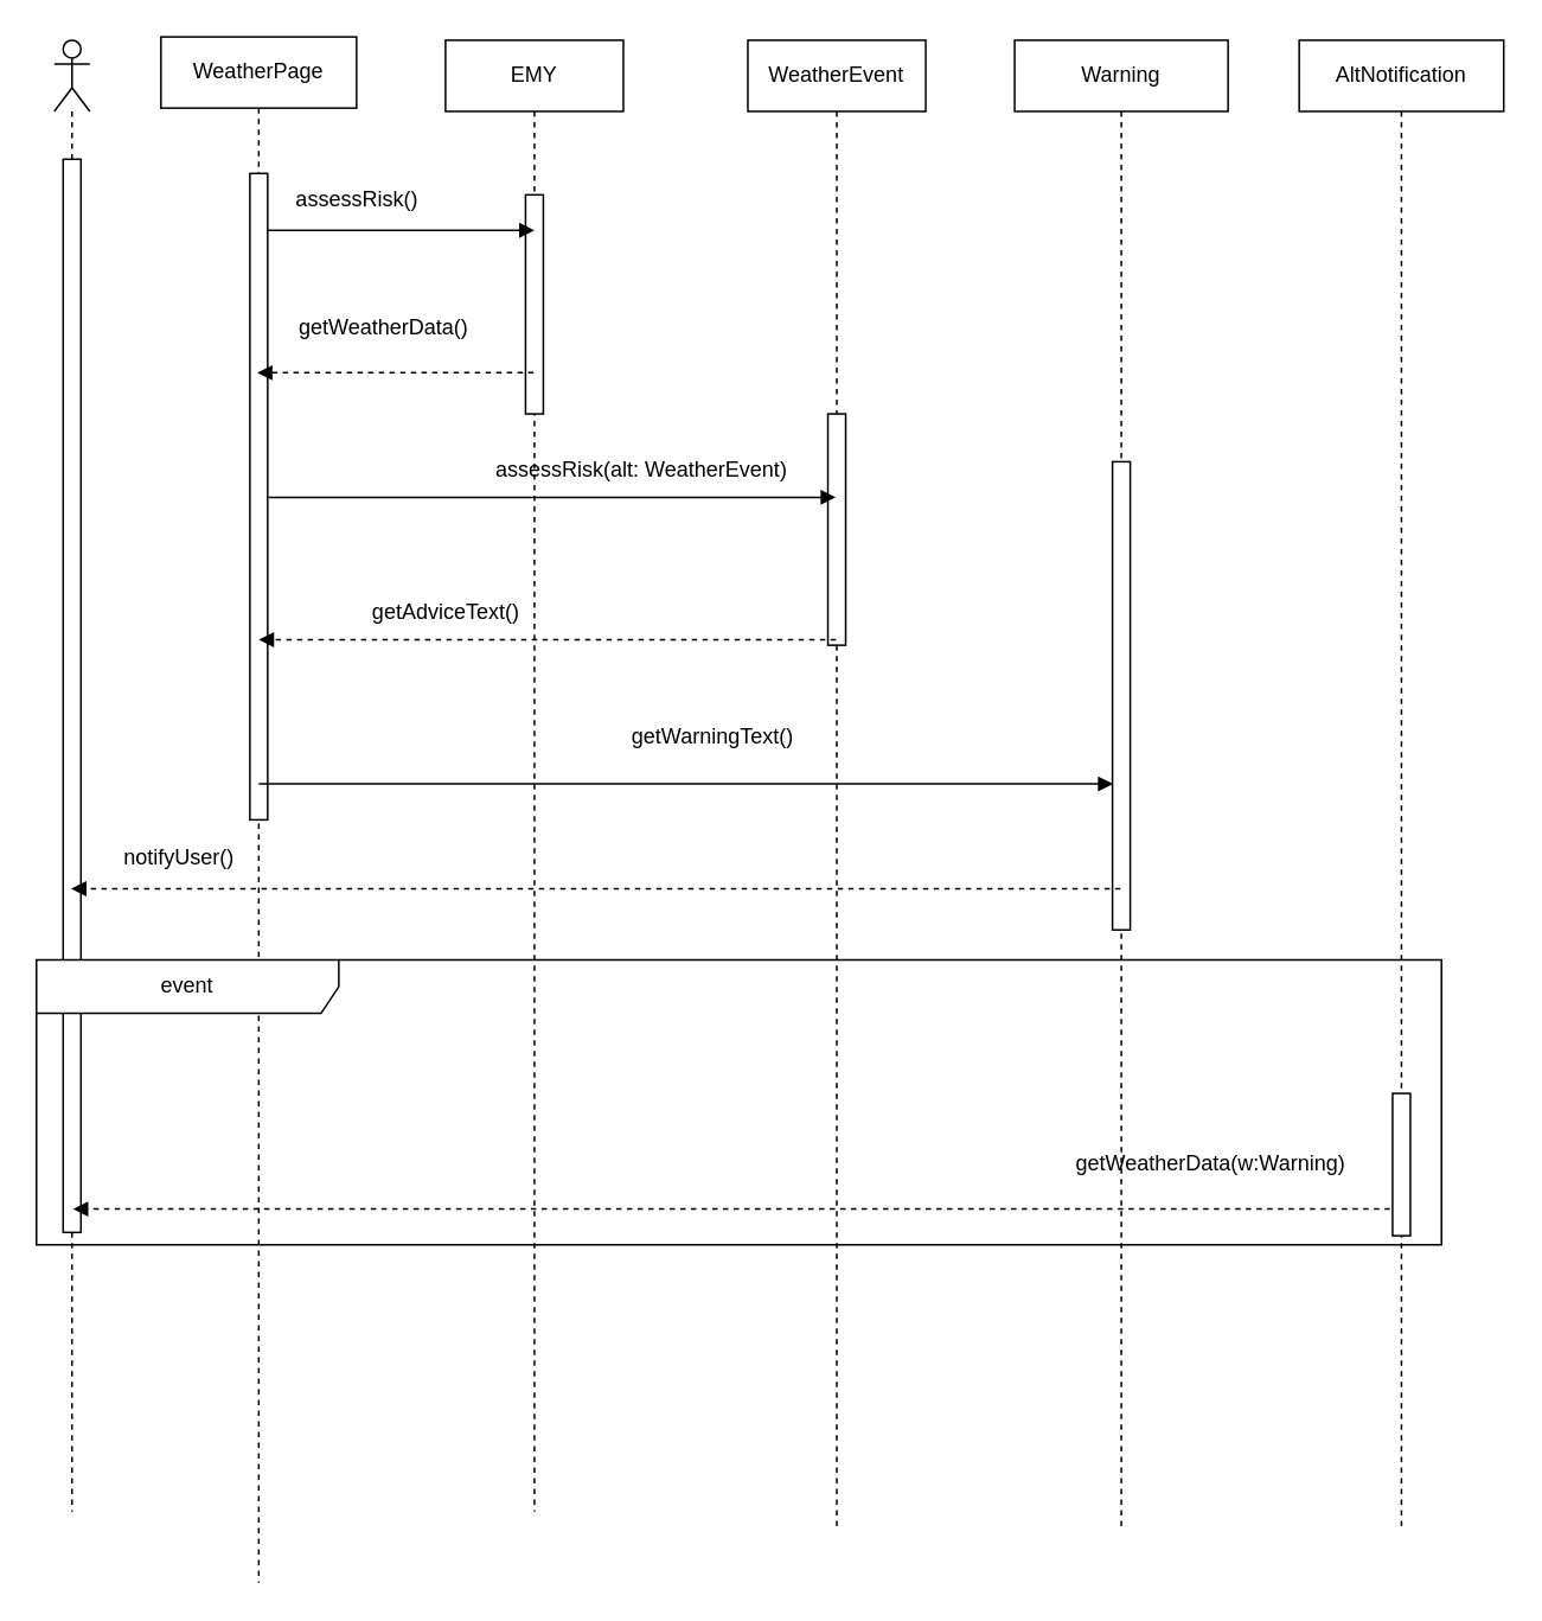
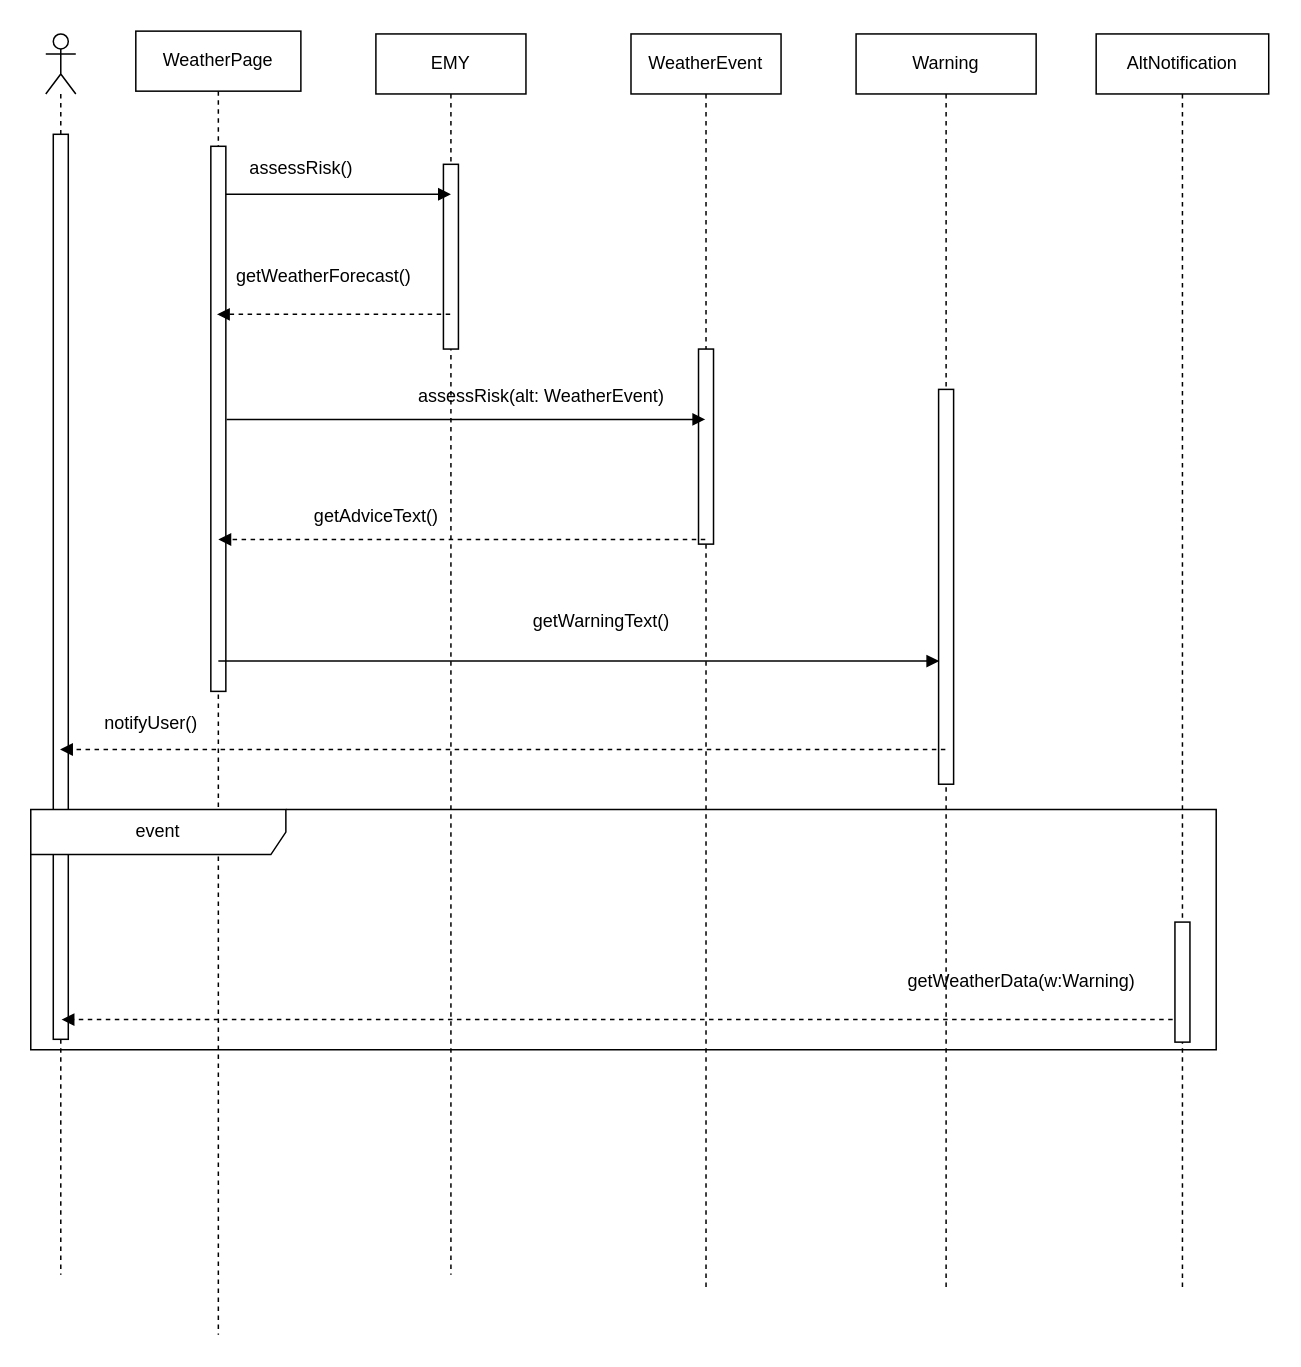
  <mxCell id="0" />
  <mxCell id="1" parent="0" />
  <mxCell id="2" value="Warning" style="shape=umlLifeline;perimeter=lifelinePerimeter;whiteSpace=wrap;html=1;container=1;dropTarget=0;collapsible=0;recursiveResize=0;outlineConnect=0;portConstraint=eastwest;newEdgeStyle={&quot;curved&quot;:0,&quot;rounded&quot;:0};" parent="1" vertex="1"><mxGeometry x="570" y="22.12" width="120" height="836.88" as="geometry" /></mxCell>
  <mxCell id="3" value="" style="html=1;points=[[0,0,0,0,5],[0,1,0,0,-5],[1,0,0,0,5],[1,1,0,0,-5]];perimeter=orthogonalPerimeter;outlineConnect=0;targetShapes=umlLifeline;portConstraint=eastwest;newEdgeStyle={&quot;curved&quot;:0,&quot;rounded&quot;:0};" parent="2" vertex="1"><mxGeometry x="55" y="236.88" width="10" height="263.12" as="geometry" /></mxCell>
  <mxCell id="4" value="" style="html=1;verticalAlign=bottom;labelBackgroundColor=none;endArrow=block;endFill=1;rounded=0;" parent="2" source="3" target="2" edge="1"><mxGeometry width="160" relative="1" as="geometry"><mxPoint x="-420" y="296.88" as="sourcePoint" /><mxPoint x="-260" y="296.88" as="targetPoint" /></mxGeometry></mxCell>
  <mxCell id="5" value="WeatherEvent" style="shape=umlLifeline;perimeter=lifelinePerimeter;whiteSpace=wrap;html=1;container=1;dropTarget=0;collapsible=0;recursiveResize=0;outlineConnect=0;portConstraint=eastwest;newEdgeStyle={&quot;curved&quot;:0,&quot;rounded&quot;:0};" parent="1" vertex="1"><mxGeometry x="420" y="22.12" width="100" height="836.88" as="geometry" /></mxCell>
  <mxCell id="6" value="" style="html=1;points=[[0,0,0,0,5],[0,1,0,0,-5],[1,0,0,0,5],[1,1,0,0,-5]];perimeter=orthogonalPerimeter;outlineConnect=0;targetShapes=umlLifeline;portConstraint=eastwest;newEdgeStyle={&quot;curved&quot;:0,&quot;rounded&quot;:0};" parent="5" vertex="1"><mxGeometry x="45" y="210" width="10" height="130" as="geometry" /></mxCell>
  <mxCell id="7" value="WeatherPage" style="shape=umlLifeline;perimeter=lifelinePerimeter;whiteSpace=wrap;html=1;container=1;dropTarget=0;collapsible=0;recursiveResize=0;outlineConnect=0;portConstraint=eastwest;newEdgeStyle={&quot;curved&quot;:0,&quot;rounded&quot;:0};" parent="1" vertex="1"><mxGeometry x="90" y="20.25" width="110" height="868.75" as="geometry" /></mxCell>
  <mxCell id="8" value="" style="html=1;points=[[0,0,0,0,5],[0,1,0,0,-5],[1,0,0,0,5],[1,1,0,0,-5]];perimeter=orthogonalPerimeter;outlineConnect=0;targetShapes=umlLifeline;portConstraint=eastwest;newEdgeStyle={&quot;curved&quot;:0,&quot;rounded&quot;:0};" parent="7" vertex="1"><mxGeometry x="50" y="76.75" width="10" height="363.25" as="geometry" /></mxCell>
  <mxCell id="9" value="AltNotification" style="shape=umlLifeline;perimeter=lifelinePerimeter;whiteSpace=wrap;html=1;container=1;dropTarget=0;collapsible=0;recursiveResize=0;outlineConnect=0;portConstraint=eastwest;newEdgeStyle={&quot;curved&quot;:0,&quot;rounded&quot;:0};" parent="1" vertex="1"><mxGeometry x="730" y="22.12" width="115" height="836.88" as="geometry" /></mxCell>
  <mxCell id="10" value="ΕΜΥ" style="shape=umlLifeline;perimeter=lifelinePerimeter;whiteSpace=wrap;html=1;container=1;dropTarget=0;collapsible=0;recursiveResize=0;outlineConnect=0;portConstraint=eastwest;newEdgeStyle={&quot;curved&quot;:0,&quot;rounded&quot;:0};" parent="1" vertex="1"><mxGeometry x="250" y="22.12" width="100" height="826.88" as="geometry" /></mxCell>
  <mxCell id="11" value="" style="html=1;points=[[0,0,0,0,5],[0,1,0,0,-5],[1,0,0,0,5],[1,1,0,0,-5]];perimeter=orthogonalPerimeter;outlineConnect=0;targetShapes=umlLifeline;portConstraint=eastwest;newEdgeStyle={&quot;curved&quot;:0,&quot;rounded&quot;:0};" parent="10" vertex="1"><mxGeometry x="45" y="86.88" width="10" height="123.12" as="geometry" /></mxCell>
  <mxCell id="12" value="" style="html=1;verticalAlign=bottom;labelBackgroundColor=none;endArrow=block;endFill=1;rounded=0;" parent="1" edge="1"><mxGeometry width="160" relative="1" as="geometry"><mxPoint x="150" y="129" as="sourcePoint" /><mxPoint x="300" y="129" as="targetPoint" /></mxGeometry></mxCell>
  <mxCell id="13" value="assessRisk()" style="text;html=1;align=center;verticalAlign=middle;resizable=0;points=[];autosize=1;strokeColor=none;fillColor=none;" parent="1" vertex="1"><mxGeometry x="140" y="97" width="120" height="30" as="geometry" /></mxCell>
  <mxCell id="14" value="" style="html=1;verticalAlign=bottom;labelBackgroundColor=none;endArrow=block;endFill=1;rounded=0;" parent="1" target="5" edge="1"><mxGeometry width="160" relative="1" as="geometry"><mxPoint x="150.5" y="279" as="sourcePoint" /><mxPoint x="460" y="279" as="targetPoint" /></mxGeometry></mxCell>
  <mxCell id="15" value="assessRisk(alt: WeatherEvent)" style="text;html=1;align=center;verticalAlign=middle;resizable=0;points=[];autosize=1;strokeColor=none;fillColor=none;" parent="1" vertex="1"><mxGeometry x="260" y="249" width="200" height="30" as="geometry" /></mxCell>
  <mxCell id="16" value="getWarningText()" style="text;html=1;align=center;verticalAlign=middle;resizable=0;points=[];autosize=1;strokeColor=none;fillColor=none;" parent="1" vertex="1"><mxGeometry x="345" y="399" width="110" height="30" as="geometry" /></mxCell>
  <mxCell id="17" value="" style="shape=umlLifeline;perimeter=lifelinePerimeter;whiteSpace=wrap;html=1;container=1;dropTarget=0;collapsible=0;recursiveResize=0;outlineConnect=0;portConstraint=eastwest;newEdgeStyle={&quot;curved&quot;:0,&quot;rounded&quot;:0};participant=umlActor;" parent="1" vertex="1"><mxGeometry x="30" y="22.12" width="20" height="826.88" as="geometry" /></mxCell>
  <mxCell id="18" value="" style="html=1;points=[[0,0,0,0,5],[0,1,0,0,-5],[1,0,0,0,5],[1,1,0,0,-5]];perimeter=orthogonalPerimeter;outlineConnect=0;targetShapes=umlLifeline;portConstraint=eastwest;newEdgeStyle={&quot;curved&quot;:0,&quot;rounded&quot;:0};" vertex="1" parent="17"><mxGeometry x="5" y="66.88" width="10" height="603.12" as="geometry" /></mxCell>
  <mxCell id="19" value="" style="html=1;verticalAlign=bottom;labelBackgroundColor=none;endArrow=block;endFill=1;dashed=1;rounded=0;" parent="1" edge="1"><mxGeometry width="160" relative="1" as="geometry"><mxPoint x="299.5" y="209" as="sourcePoint" /><mxPoint x="144.071" y="209" as="targetPoint" /></mxGeometry></mxCell>
- <mxCell id="20" value="getWeatherData()" style="text;html=1;align=center;verticalAlign=middle;resizable=0;points=[];autosize=1;strokeColor=none;fillColor=none;" parent="1" vertex="1"><mxGeometry x="145" y="169" width="140" height="30" as="geometry" /></mxCell>
+ <mxCell id="20" value="getWeatherForecast()" style="text;html=1;align=center;verticalAlign=middle;resizable=0;points=[];autosize=1;strokeColor=none;fillColor=none;" parent="1" vertex="1"><mxGeometry x="145" y="169" width="140" height="30" as="geometry" /></mxCell>
  <mxCell id="21" value="" style="html=1;verticalAlign=bottom;labelBackgroundColor=none;endArrow=block;endFill=1;rounded=0;" parent="1" edge="1"><mxGeometry width="160" relative="1" as="geometry"><mxPoint x="144.998" y="440.08" as="sourcePoint" /><mxPoint x="625.45" y="440.08" as="targetPoint" /><Array as="points"><mxPoint x="370.45" y="440.08" /></Array></mxGeometry></mxCell>
  <mxCell id="22" value="event" style="shape=umlFrame;whiteSpace=wrap;html=1;pointerEvents=0;recursiveResize=0;container=1;collapsible=0;width=170;" parent="1" vertex="1"><mxGeometry x="20" y="539" width="790" height="160" as="geometry" /></mxCell>
  <mxCell id="23" value="getWeatherData(w:Warning)" style="text;html=1;align=center;verticalAlign=middle;resizable=0;points=[];autosize=1;strokeColor=none;fillColor=none;" parent="22" vertex="1"><mxGeometry x="570" y="100" width="180" height="30" as="geometry" /></mxCell>
  <mxCell id="24" value="" style="html=1;verticalAlign=bottom;labelBackgroundColor=none;endArrow=block;endFill=1;dashed=1;rounded=0;" parent="22" edge="1"><mxGeometry width="160" relative="1" as="geometry"><mxPoint x="767.0" y="140" as="sourcePoint" /><mxPoint x="20.5" y="140" as="targetPoint" /></mxGeometry></mxCell>
  <mxCell id="25" value="" style="html=1;points=[[0,0,0,0,5],[0,1,0,0,-5],[1,0,0,0,5],[1,1,0,0,-5]];perimeter=orthogonalPerimeter;outlineConnect=0;targetShapes=umlLifeline;portConstraint=eastwest;newEdgeStyle={&quot;curved&quot;:0,&quot;rounded&quot;:0};" parent="22" vertex="1"><mxGeometry x="762.5" y="75" width="10" height="80" as="geometry" /></mxCell>
  <mxCell id="26" value="" style="html=1;verticalAlign=bottom;labelBackgroundColor=none;endArrow=block;endFill=1;dashed=1;rounded=0;" parent="1" source="2" target="17" edge="1"><mxGeometry width="160" relative="1" as="geometry"><mxPoint x="310" y="489" as="sourcePoint" /><mxPoint x="470" y="489" as="targetPoint" /><Array as="points"><mxPoint x="60" y="499" /></Array></mxGeometry></mxCell>
  <mxCell id="27" value="notifyUser()" style="text;html=1;align=center;verticalAlign=middle;resizable=0;points=[];autosize=1;strokeColor=none;fillColor=none;" parent="1" vertex="1"><mxGeometry x="55" y="467" width="90" height="30" as="geometry" /></mxCell>
  <mxCell id="28" value="getAdviceText()" style="text;html=1;align=center;verticalAlign=middle;resizable=0;points=[];autosize=1;strokeColor=none;fillColor=none;" parent="1" vertex="1"><mxGeometry x="195" y="329" width="110" height="30" as="geometry" /></mxCell>
  <mxCell id="29" value="" style="html=1;verticalAlign=bottom;labelBackgroundColor=none;endArrow=block;endFill=1;dashed=1;rounded=0;" parent="1" source="5" edge="1"><mxGeometry width="160" relative="1" as="geometry"><mxPoint x="410.45" y="359" as="sourcePoint" /><mxPoint x="144.998" y="359" as="targetPoint" /></mxGeometry></mxCell>
